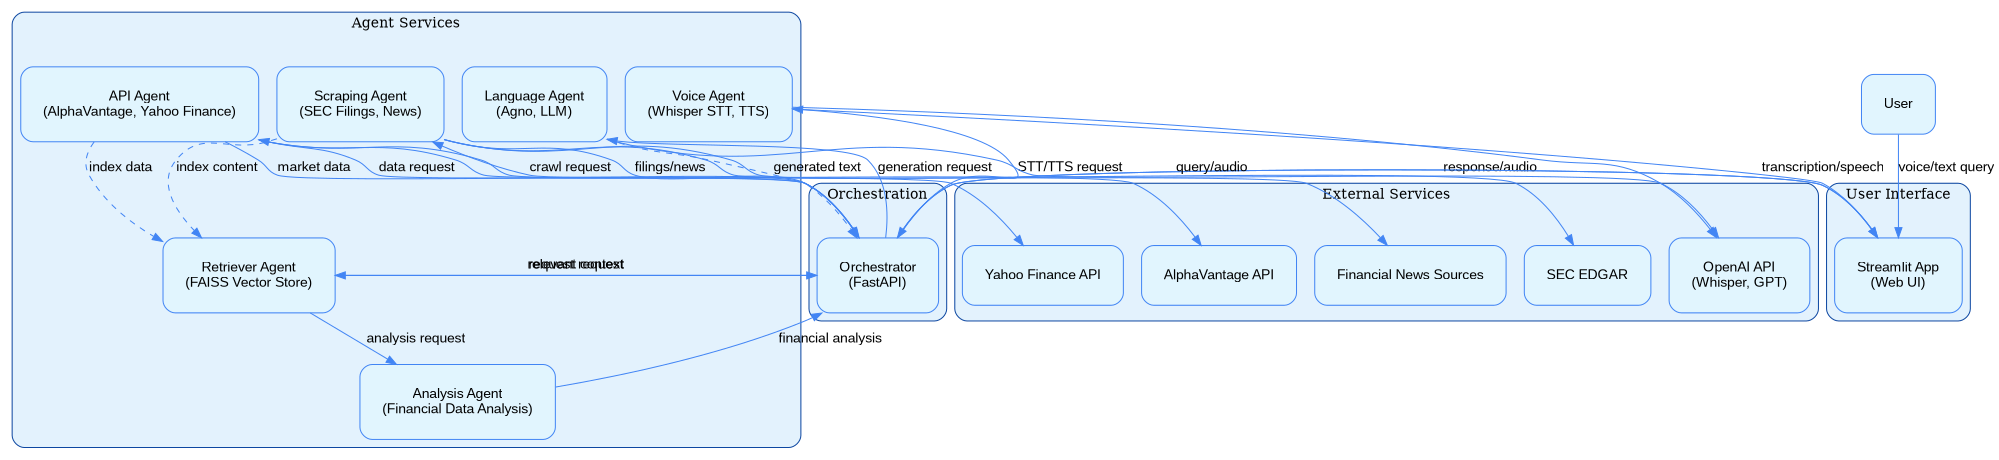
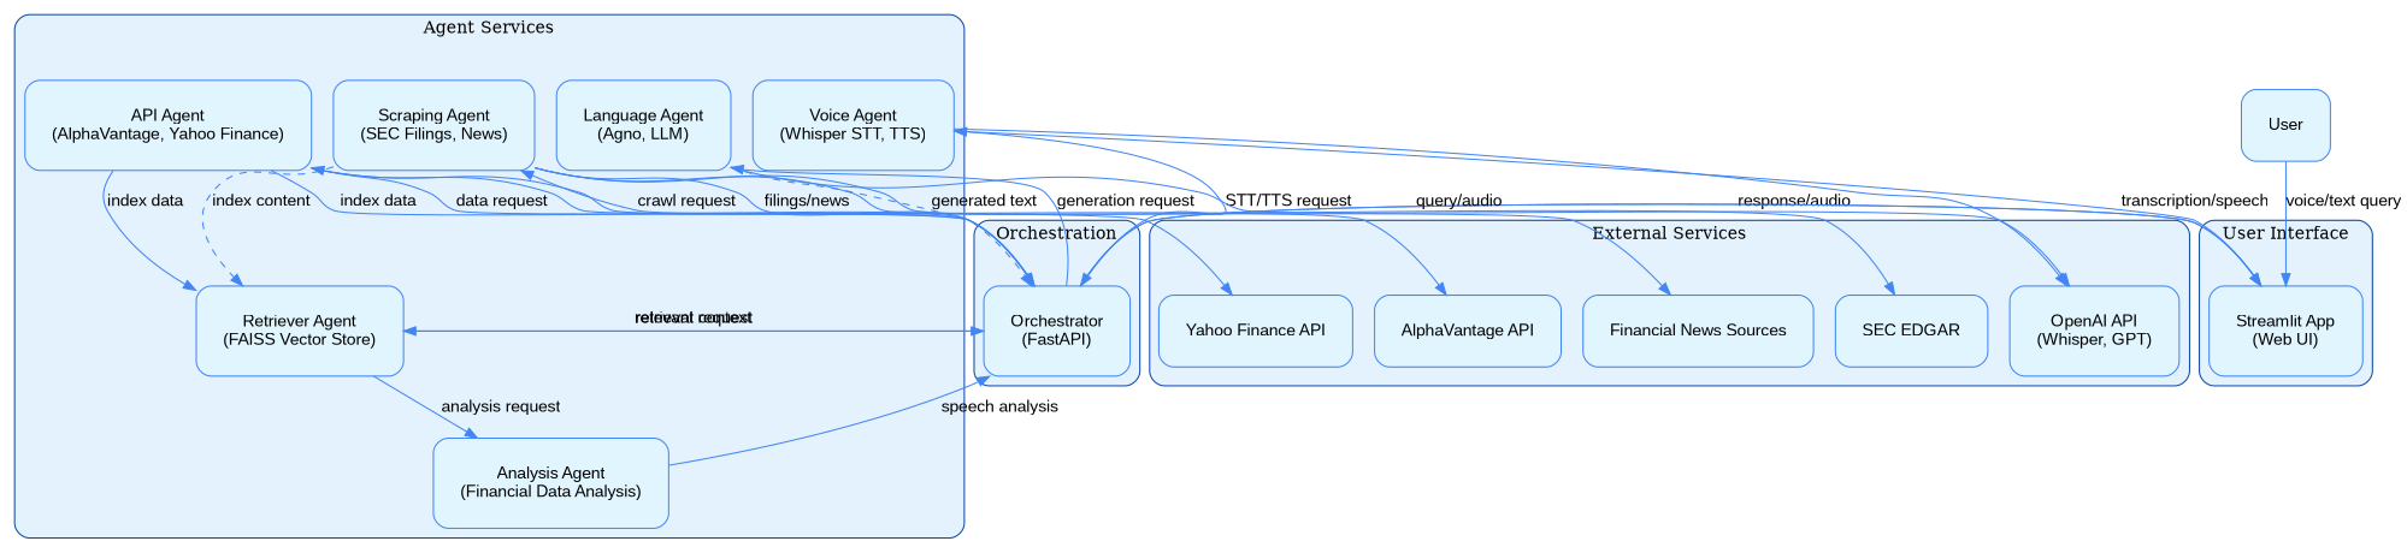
  digraph {
    rankdir=TB
    node [color="#4285F4" fillcolor="#E1F5FE" fontname=Arial margin=0.3 shape=box style="filled,rounded"]
    edge [color="#4285F4" fontname=Arial]
    n1 [label="Orchestrator\n(FastAPI)"]
    n2 [label="Streamlit App\n(Web UI)"]
    n3 [label="API Agent\n(AlphaVantage, Yahoo Finance)"]
    n4 [label="Scraping Agent\n(SEC Filings, News)"]
    n5 [label="Retriever Agent\n(FAISS Vector Store)"]
    n6 [label="Analysis Agent\n(Financial Data Analysis)"]
    n7 [label="Language Agent\n(Agno, LLM)"]
    n8 [label="Voice Agent\n(Whisper STT, TTS)"]
    n9 [label="AlphaVantage API"]
    n10 [label="Yahoo Finance API"]
    n11 [label="SEC EDGAR"]
    n12 [label="Financial News Sources"]
    n13 [label="OpenAI API\n(Whisper, GPT)"]
    User
    subgraph cluster_1 {
      color="#0D47A1"
      fillcolor="#E3F2FD"
      label=Orchestration
      style="filled,rounded"
      n1
    }
    subgraph cluster_2 {
      color="#0D47A1"
      fillcolor="#E3F2FD"
      label="User Interface"
      style="filled,rounded"
      n2
    }
    subgraph cluster_3 {
      color="#0D47A1"
      fillcolor="#E3F2FD"
      label="Agent Services"
      style="filled,rounded"
      n3
      n4
      n5
      n6
      n7
      n8
    }
    subgraph cluster_4 {
      color="#0D47A1"
      fillcolor="#E3F2FD"
      label="External Services"
      style="filled,rounded"
      n9
      n10
      n11
      n12
      n13
    }
    n1 -> n2 [label="response/audio"]
    n1 -> n3 [label="data request"]
    n1 -> n4 [label="crawl request"]
-   n1 -> n5 [label="request request"]
+   n1 -> n5 [label="retrieval request"]
    n1 -> n7 [label="generation request"]
    n1 -> n8 [label="STT/TTS request"]
    n2 -> n1 [label="query/audio"]
-   n3 -> n1 [label="market data"]
-   n3 -> n5 [label="index data" style=dashed]
+   n3 -> n1 [label="index data"]
+   n3 -> n5 [label="index data" style=solid]
    n3 -> n9
    n3 -> n10
    n4 -> n1 [label="filings/news"]
    n4 -> n5 [label="index content" style=dashed]
    n4 -> n11
    n4 -> n12
    n5 -> n1 [label="relevant context"]
    n5 -> n6 [label="analysis request"]
-   n6 -> n1 [label="financial analysis"]
+   n6 -> n1 [label="speech analysis"]
    n7 -> n1 [label="generated text" style=dashed]
    n7 -> n13
    n8 -> n2 [label="transcription/speech"]
    n8 -> n13
    User -> n2 [label="voice/text query"]
  }
